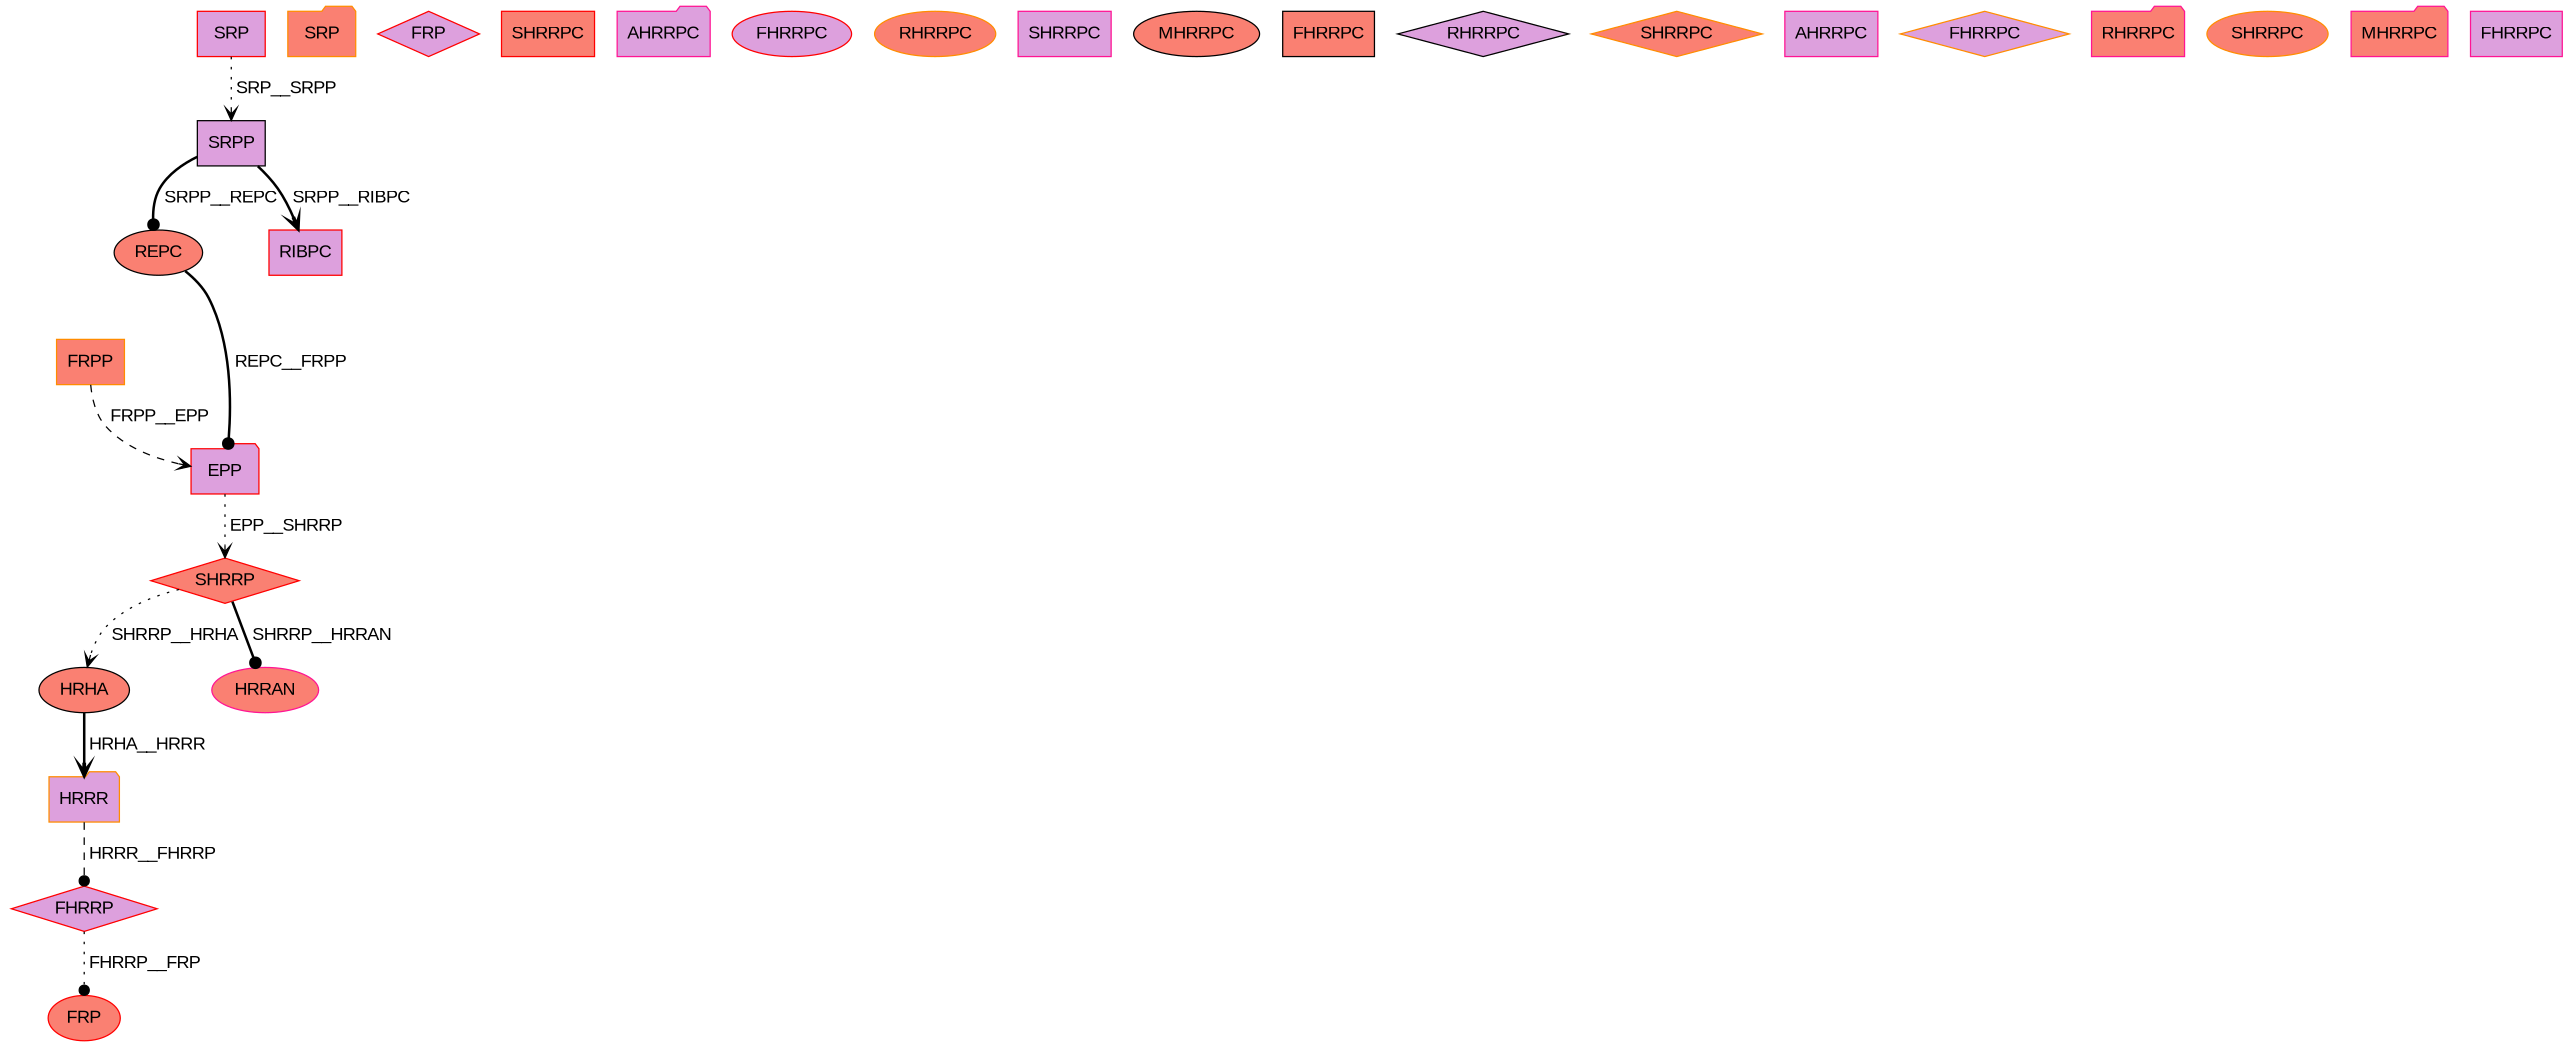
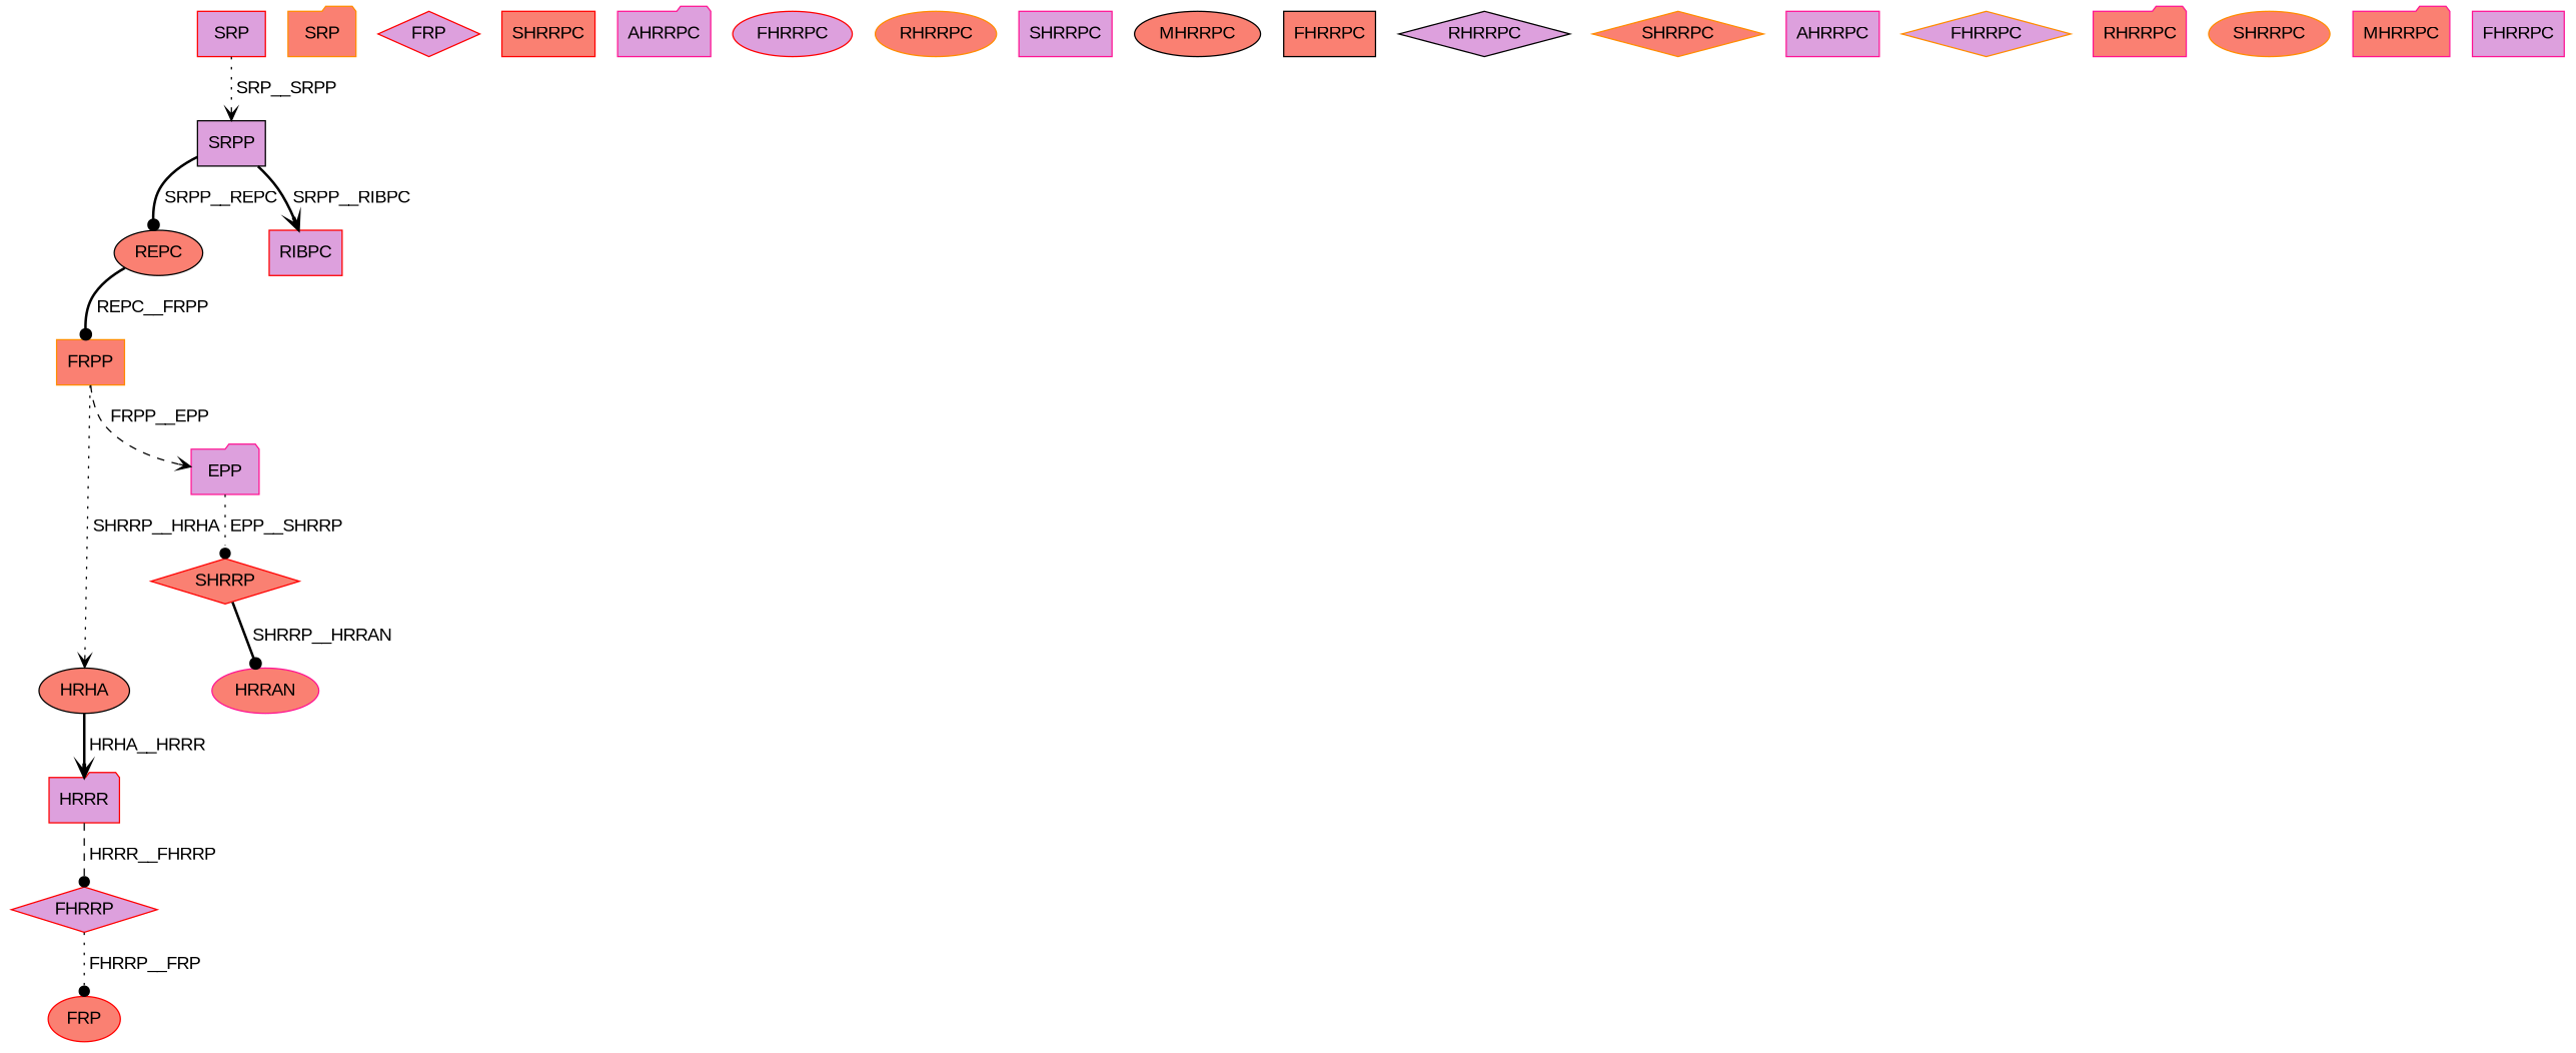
  digraph {
    fontname="Liberation Sans"
    node [color=red fillcolor=salmon fontcolor=black fontname="Liberation Sans" shape=box style=filled]
    edge [arrowhead=vee color=black fontcolor=black fontname="Liberation Sans" style=bold]
    n1 [fillcolor=plum label=SRP]
    n2 [color=black fillcolor=plum label=SRPP]
    n3 [color=black label=REPC shape=ellipse]
    n4 [fillcolor=plum label=RIBPC]
    n5 [color=darkorange label=FRPP]
-   n6 [fillcolor=plum label=EPP shape=folder]
+   n6 [color=deeppink fillcolor=plum label=EPP shape=folder]
    n7 [label=SHRRP shape=diamond]
    n8 [color=black label=HRHA shape=ellipse]
    n9 [color=deeppink label=HRRAN shape=ellipse]
-   n10 [color=darkorange fillcolor=plum label=HRRR shape=folder]
+   n10 [fillcolor=plum label=HRRR shape=folder]
    n11 [color=darkorange label=SRP shape=folder]
    n12 [fillcolor=plum label=FRP shape=diamond]
    n13 [label=SHRRPC]
    n14 [color=deeppink fillcolor=plum label=AHRRPC shape=folder]
    n15 [fillcolor=plum label=FHRRPC shape=ellipse]
    n16 [fillcolor=plum label=FHRRP shape=diamond]
    n17 [color=darkorange label=RHRRPC shape=ellipse]
    n18 [color=deeppink fillcolor=plum label=SHRRPC]
    n19 [color=black label=MHRRPC shape=ellipse]
    n20 [color=black label=FHRRPC]
    n21 [color=black fillcolor=plum label=RHRRPC shape=diamond]
    n22 [color=darkorange label=SHRRPC shape=diamond]
    n23 [color=deeppink fillcolor=plum label=AHRRPC]
    n24 [color=darkorange fillcolor=plum label=FHRRPC shape=diamond]
    n25 [color=deeppink label=RHRRPC shape=folder]
    n26 [color=darkorange label=SHRRPC shape=ellipse]
    n27 [color=deeppink label=MHRRPC shape=folder]
    n28 [color=deeppink fillcolor=plum label=FHRRPC]
    n29 [label=FRP shape=ellipse]
    n1 -> n2 [label=" SRP__SRPP" style=dotted]
    n2 -> n3 [arrowhead=dot label=" SRPP__REPC"]
    n2 -> n4 [label=" SRPP__RIBPC"]
-   n3 -> n6 [arrowhead=dot label=" REPC__FRPP"]
+   n3 -> n5 [arrowhead=dot label=" REPC__FRPP"]
    n5 -> n6 [label=" FRPP__EPP" style=dashed]
-   n6 -> n7 [label=" EPP__SHRRP" style=dotted]
-   n7 -> n8 [label=" SHRRP__HRHA" style=dotted]
+   n6 -> n7 [arrowhead=dot label=" EPP__SHRRP" style=dotted]
+   n5 -> n8 [label=" SHRRP__HRHA" style=dotted]
    n7 -> n9 [arrowhead=dot label=" SHRRP__HRRAN"]
    n8 -> n10 [label=" HRHA__HRRR"]
    n10 -> n16 [arrowhead=dot label=" HRRR__FHRRP" style=dashed]
    n16 -> n29 [arrowhead=dot label=" FHRRP__FRP" style=dotted]
  }
